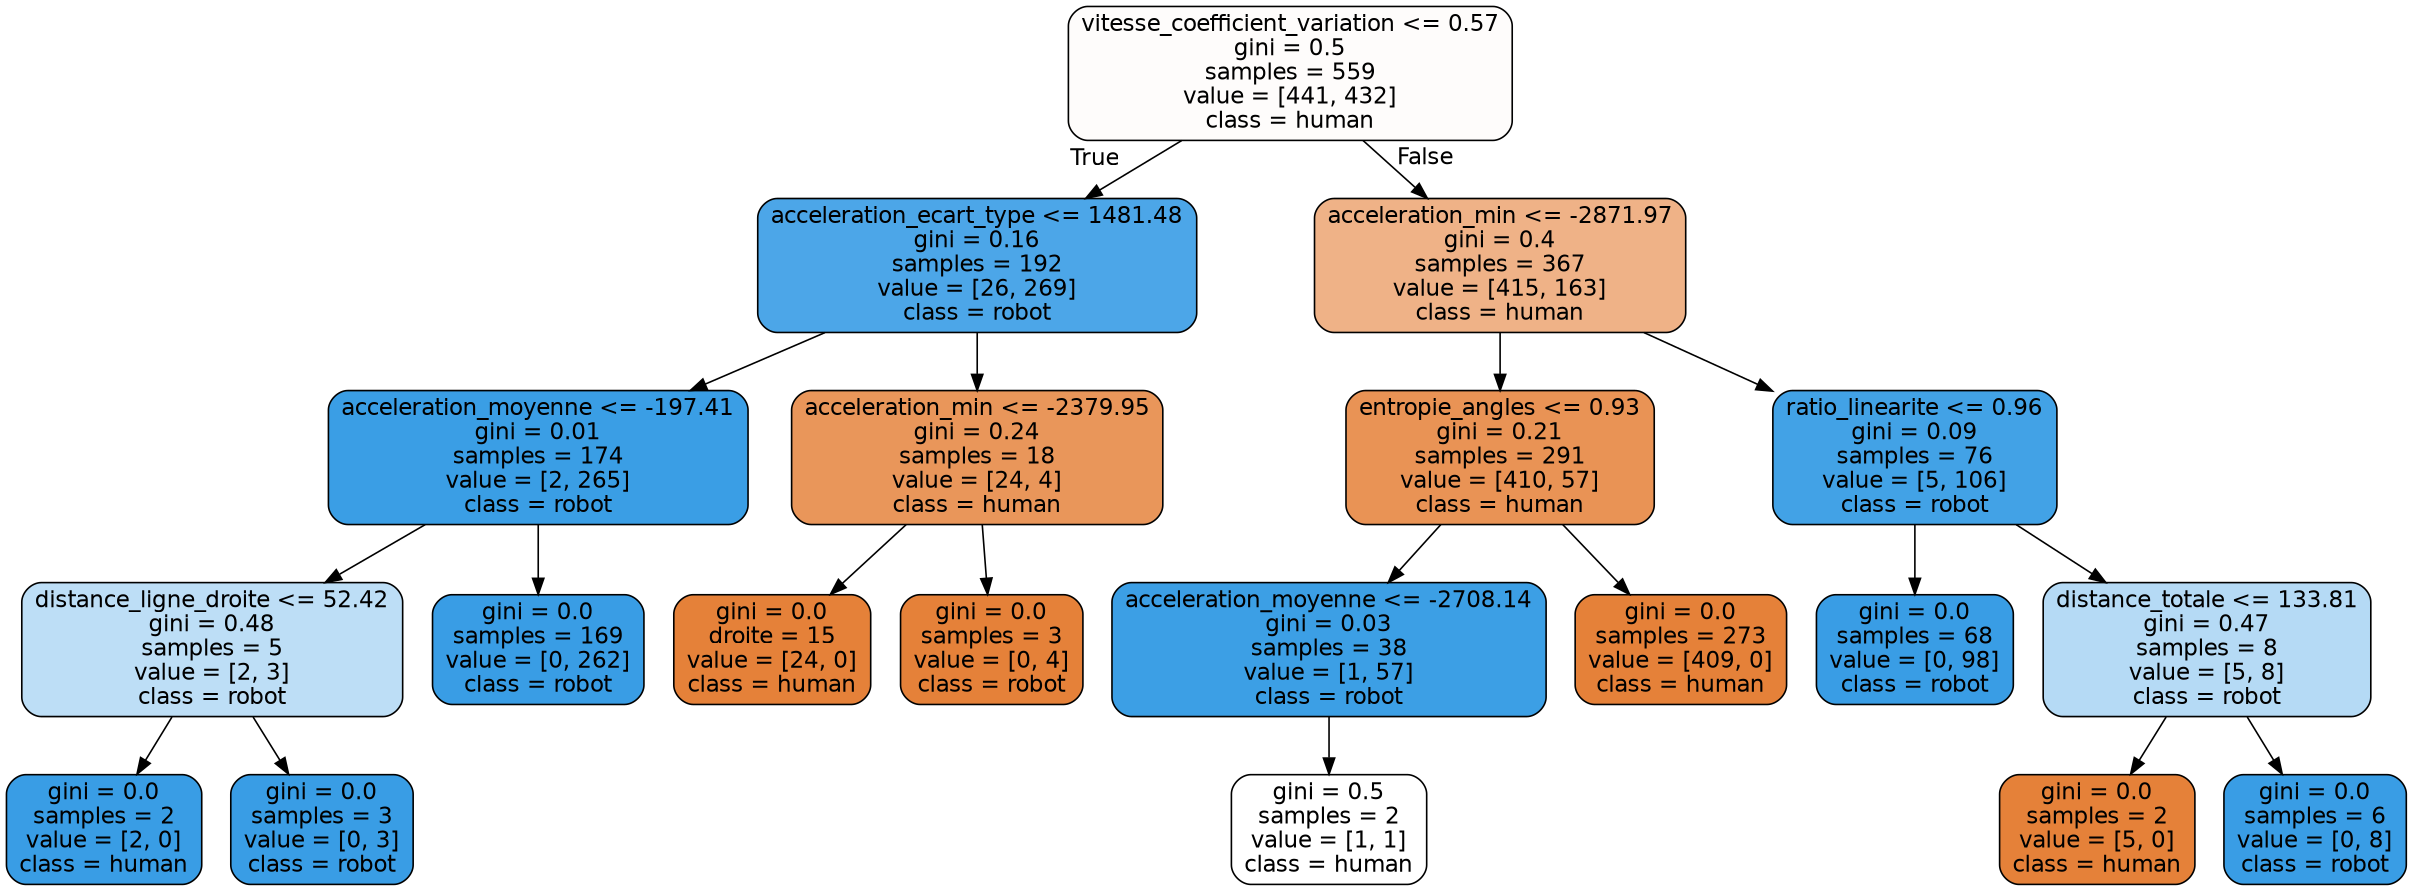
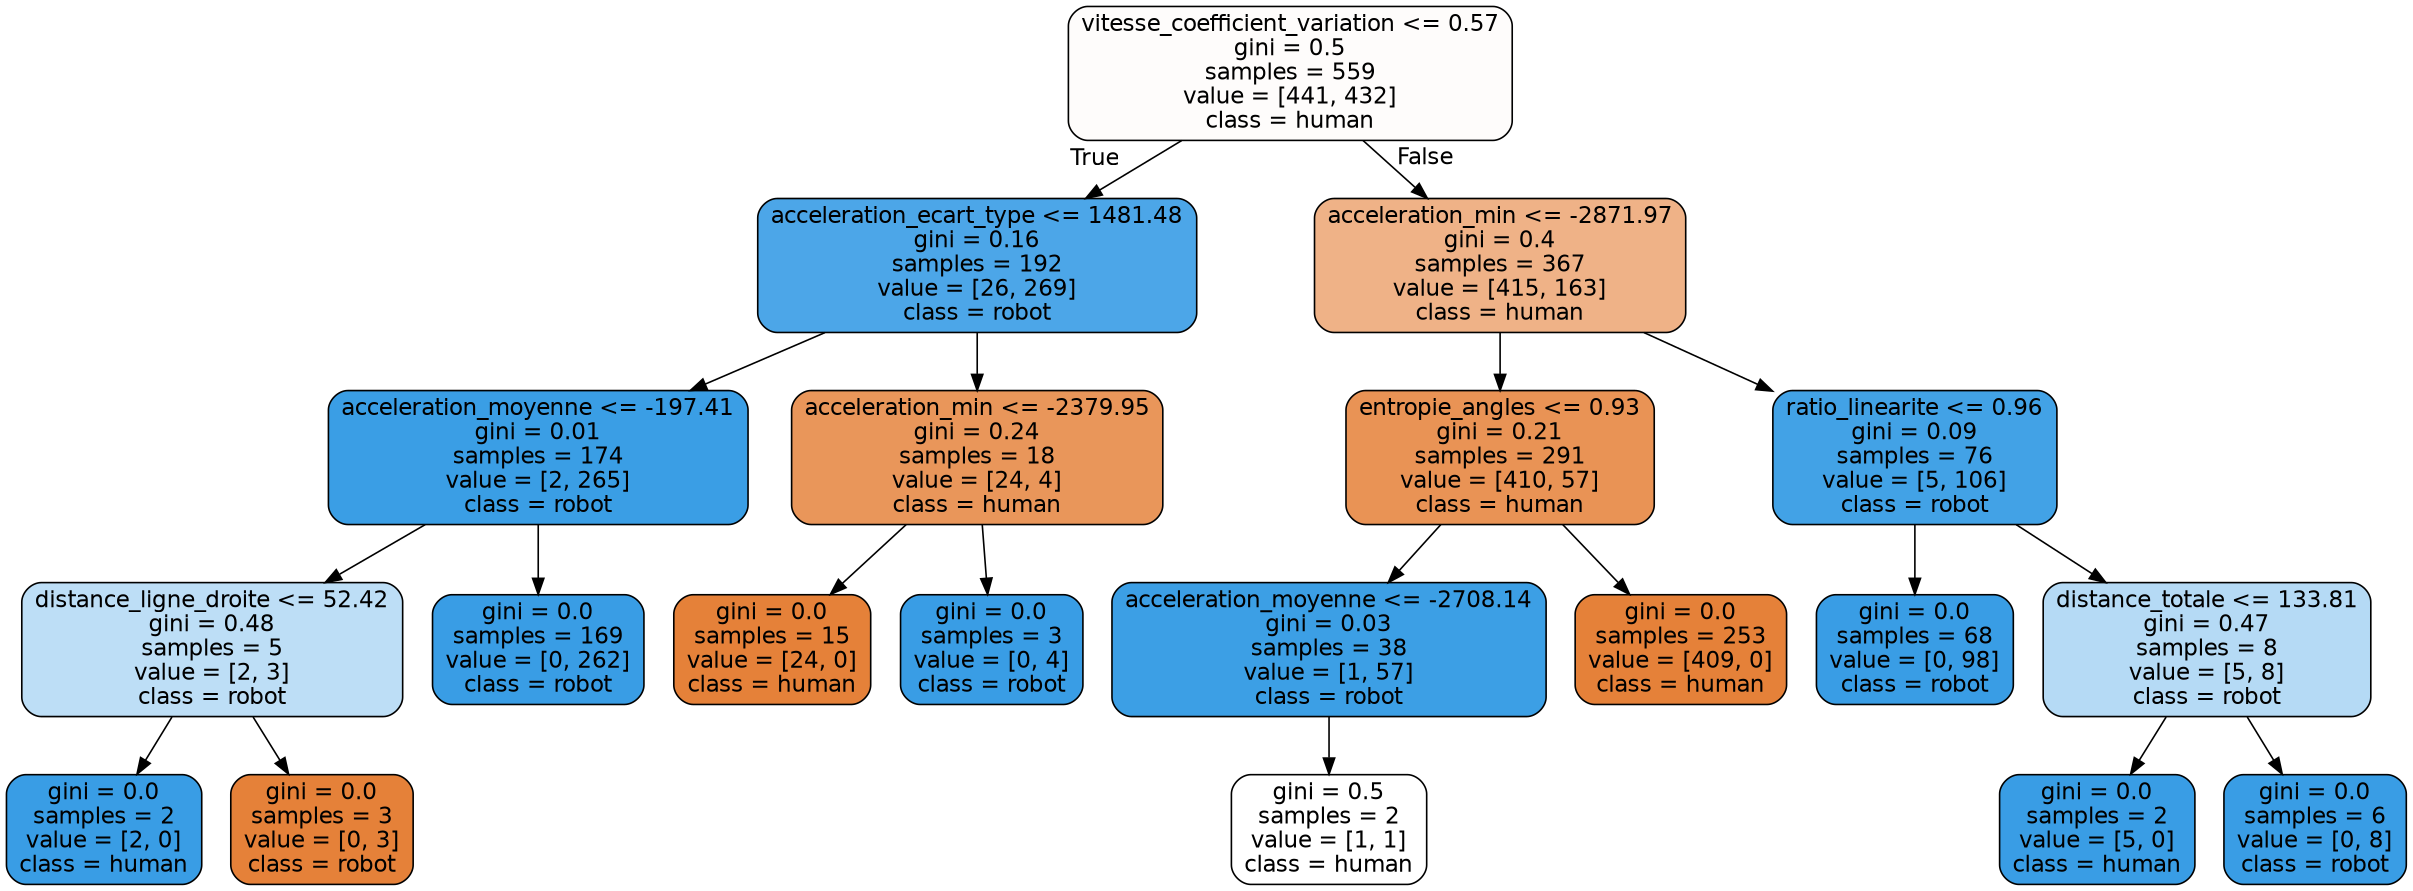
  digraph {
    node [color=black fillcolor="#399de5" fontname=helvetica shape=box style="filled, rounded"]
    edge [fontname=helvetica]
    n1 [fillcolor="#fefcfb" label="vitesse_coefficient_variation <= 0.57\ngini = 0.5\nsamples = 559\nvalue = [441, 432]\nclass = human"]
    n2 [fillcolor="#4ca6e8" label="acceleration_ecart_type <= 1481.48\ngini = 0.16\nsamples = 192\nvalue = [26, 269]\nclass = robot"]
    n3 [fillcolor="#efb287" label="acceleration_min <= -2871.97\ngini = 0.4\nsamples = 367\nvalue = [415, 163]\nclass = human"]
    n4 [fillcolor="#3a9ee5" label="acceleration_moyenne <= -197.41\ngini = 0.01\nsamples = 174\nvalue = [2, 265]\nclass = robot"]
    n5 [fillcolor="#e9965a" label="acceleration_min <= -2379.95\ngini = 0.24\nsamples = 18\nvalue = [24, 4]\nclass = human"]
    n6 [fillcolor="#e99355" label="entropie_angles <= 0.93\ngini = 0.21\nsamples = 291\nvalue = [410, 57]\nclass = human"]
    n7 [fillcolor="#42a2e6" label="ratio_linearite <= 0.96\ngini = 0.09\nsamples = 76\nvalue = [5, 106]\nclass = robot"]
    n8 [fillcolor="#bddef6" label="distance_ligne_droite <= 52.42\ngini = 0.48\nsamples = 5\nvalue = [2, 3]\nclass = robot"]
    n9 [label="gini = 0.0\nsamples = 169\nvalue = [0, 262]\nclass = robot"]
-   n10 [fillcolor="#e58139" label="gini = 0.0\ndroite = 15\nvalue = [24, 0]\nclass = human"]
-   n11 [fillcolor="#e58139" label="gini = 0.0\nsamples = 3\nvalue = [0, 4]\nclass = robot"]
+   n10 [fillcolor="#e58139" label="gini = 0.0\nsamples = 15\nvalue = [24, 0]\nclass = human"]
+   n11 [label="gini = 0.0\nsamples = 3\nvalue = [0, 4]\nclass = robot"]
    n12 [label="gini = 0.0\nsamples = 2\nvalue = [2, 0]\nclass = human"]
-   n13 [label="gini = 0.0\nsamples = 3\nvalue = [0, 3]\nclass = robot"]
+   n13 [fillcolor="#e58139" label="gini = 0.0\nsamples = 3\nvalue = [0, 3]\nclass = robot"]
    n14 [fillcolor="#3c9fe5" label="acceleration_moyenne <= -2708.14\ngini = 0.03\nsamples = 38\nvalue = [1, 57]\nclass = robot"]
-   n15 [fillcolor="#e58139" label="gini = 0.0\nsamples = 273\nvalue = [409, 0]\nclass = human"]
+   n15 [fillcolor="#e58139" label="gini = 0.0\nsamples = 253\nvalue = [409, 0]\nclass = human"]
    n16 [label="gini = 0.0\nsamples = 68\nvalue = [0, 98]\nclass = robot"]
    n17 [fillcolor="#b5daf5" label="distance_totale <= 133.81\ngini = 0.47\nsamples = 8\nvalue = [5, 8]\nclass = robot"]
    n18 [fillcolor="#ffffff" label="gini = 0.5\nsamples = 2\nvalue = [1, 1]\nclass = human"]
-   n19 [fillcolor="#e58139" label="gini = 0.0\nsamples = 2\nvalue = [5, 0]\nclass = human"]
+   n19 [label="gini = 0.0\nsamples = 2\nvalue = [5, 0]\nclass = human"]
    n20 [label="gini = 0.0\nsamples = 6\nvalue = [0, 8]\nclass = robot"]
    n1 -> n2 [headlabel=True labelangle=45 labeldistance=2.5]
    n1 -> n3 [headlabel=False labelangle=-45 labeldistance=2.5]
    n2 -> n4
    n2 -> n5
    n3 -> n6
    n3 -> n7
    n4 -> n8
    n4 -> n9
    n5 -> n10
    n5 -> n11
    n6 -> n14
    n6 -> n15
    n7 -> n16
    n7 -> n17
    n8 -> n12
    n8 -> n13
    n14 -> n18
    n17 -> n19
    n17 -> n20
  }
